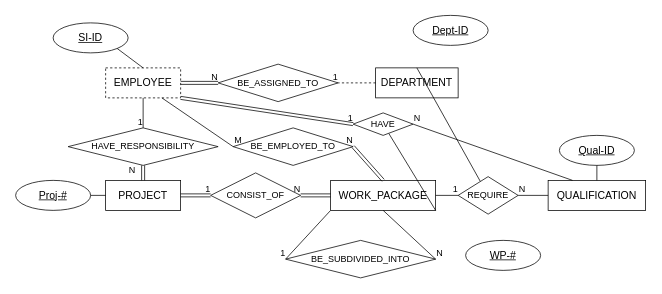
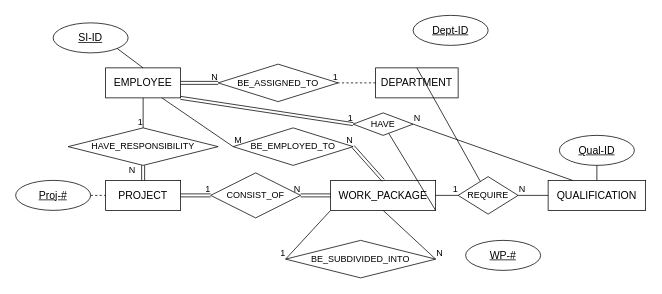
  <mxCell id="0" />
  <mxCell id="1" parent="0" />
  <mxCell id="2" value="&lt;font style=&quot;font-size: 14px&quot;&gt;PROJECT&lt;/font&gt;" style="whiteSpace=wrap;html=1;align=center;" parent="1" vertex="1"><mxGeometry x="140" y="240" width="100" height="40" as="geometry" /></mxCell>
  <mxCell id="3" value="&lt;span style=&quot;font-size: 14px&quot;&gt;WORK_PACKAGE&lt;/span&gt;" style="whiteSpace=wrap;html=1;align=center;" parent="1" vertex="1"><mxGeometry x="440" y="240" width="140" height="40" as="geometry" /></mxCell>
  <mxCell id="4" value="BE_SUBDIVIDED_INTO" style="shape=rhombus;perimeter=rhombusPerimeter;whiteSpace=wrap;html=1;align=center;" parent="1" vertex="1"><mxGeometry x="380" y="320" width="200" height="50" as="geometry" /></mxCell>
- <mxCell id="5" value="&lt;font style=&quot;font-size: 14px&quot;&gt;EMPLOYEE&lt;/font&gt;" style="whiteSpace=wrap;html=1;align=center;dashed=1;" parent="1" vertex="1"><mxGeometry x="140" y="90" width="100" height="40" as="geometry" /></mxCell>
+ <mxCell id="5" value="&lt;font style=&quot;font-size: 14px&quot;&gt;EMPLOYEE&lt;/font&gt;" style="whiteSpace=wrap;html=1;align=center;" parent="1" vertex="1"><mxGeometry x="140" y="90" width="100" height="40" as="geometry" /></mxCell>
  <mxCell id="6" value="&lt;font style=&quot;font-size: 14px&quot;&gt;QUALIFICATION&lt;/font&gt;" style="whiteSpace=wrap;html=1;align=center;" parent="1" vertex="1"><mxGeometry x="730" y="240" width="130" height="40" as="geometry" /></mxCell>
  <mxCell id="7" value="&lt;font style=&quot;font-size: 14px&quot;&gt;DEPARTMENT&lt;/font&gt;" style="whiteSpace=wrap;html=1;align=center;" parent="1" vertex="1"><mxGeometry x="500" y="90" width="110" height="40" as="geometry" /></mxCell>
  <mxCell id="8" value="&lt;span style=&quot;font-size: 14px&quot;&gt;Proj-#&lt;/span&gt;" style="ellipse;whiteSpace=wrap;html=1;align=center;fontStyle=4;" parent="1" vertex="1"><mxGeometry x="20" y="240" width="100" height="40" as="geometry" /></mxCell>
- <mxCell id="9" value="" style="endArrow=none;html=1;rounded=0;exitX=1;exitY=0.5;exitDx=0;exitDy=0;entryX=0;entryY=0.5;entryDx=0;entryDy=0;" parent="1" source="8" target="2" edge="1"><mxGeometry relative="1" as="geometry"><mxPoint x="550" y="280" as="sourcePoint" /><mxPoint x="710" y="280" as="targetPoint" /></mxGeometry></mxCell>
+ <mxCell id="9" value="" style="endArrow=none;html=1;rounded=0;exitX=1;exitY=0.5;exitDx=0;exitDy=0;entryX=0;entryY=0.5;entryDx=0;entryDy=0;dashed=1;" parent="1" source="8" target="2" edge="1"><mxGeometry relative="1" as="geometry"><mxPoint x="550" y="280" as="sourcePoint" /><mxPoint x="710" y="280" as="targetPoint" /></mxGeometry></mxCell>
  <mxCell id="10" value="&lt;span style=&quot;font-size: 14px&quot;&gt;WP-#&lt;/span&gt;" style="ellipse;whiteSpace=wrap;html=1;align=center;fontStyle=4;" parent="1" vertex="1"><mxGeometry x="620" y="320" width="100" height="40" as="geometry" /></mxCell>
  <mxCell id="11" value="" style="endArrow=none;html=1;rounded=0;exitX=1;exitY=1;exitDx=0;exitDy=0;" parent="1" source="3" target="28" edge="1"><mxGeometry relative="1" as="geometry"><mxPoint x="540" y="320" as="sourcePoint" /><mxPoint x="190" y="300" as="targetPoint" /></mxGeometry></mxCell>
  <mxCell id="12" value="CONSIST_OF" style="shape=rhombus;perimeter=rhombusPerimeter;whiteSpace=wrap;html=1;align=center;" parent="1" vertex="1"><mxGeometry x="280" y="230" width="120" height="60" as="geometry" /></mxCell>
  <mxCell id="13" value="" style="shape=link;html=1;rounded=0;exitX=1;exitY=0.5;exitDx=0;exitDy=0;entryX=0;entryY=0.5;entryDx=0;entryDy=0;" parent="1" source="2" target="12" edge="1"><mxGeometry relative="1" as="geometry"><mxPoint x="550" y="320" as="sourcePoint" /><mxPoint x="710" y="320" as="targetPoint" /></mxGeometry></mxCell>
  <mxCell id="14" value="1" style="resizable=0;html=1;align=right;verticalAlign=bottom;" parent="13" connectable="0" vertex="1"><mxGeometry x="1" relative="1" as="geometry" /></mxCell>
  <mxCell id="15" value="" style="shape=link;html=1;rounded=0;entryX=1;entryY=0.5;entryDx=0;entryDy=0;exitX=0;exitY=0.5;exitDx=0;exitDy=0;" parent="1" source="3" target="12" edge="1"><mxGeometry relative="1" as="geometry"><mxPoint x="750" y="320" as="sourcePoint" /><mxPoint x="910" y="320" as="targetPoint" /></mxGeometry></mxCell>
  <mxCell id="16" value="N" style="resizable=0;html=1;align=right;verticalAlign=bottom;" parent="15" connectable="0" vertex="1"><mxGeometry x="1" relative="1" as="geometry" /></mxCell>
  <mxCell id="17" value="" style="endArrow=none;html=1;rounded=0;exitX=0;exitY=1;exitDx=0;exitDy=0;entryX=0;entryY=0.5;entryDx=0;entryDy=0;" parent="1" source="3" target="4" edge="1"><mxGeometry relative="1" as="geometry"><mxPoint x="580" y="350" as="sourcePoint" /><mxPoint x="740" y="350" as="targetPoint" /></mxGeometry></mxCell>
  <mxCell id="18" value="1" style="resizable=0;html=1;align=right;verticalAlign=bottom;" parent="17" connectable="0" vertex="1"><mxGeometry x="1" relative="1" as="geometry" /></mxCell>
  <mxCell id="19" value="" style="endArrow=none;html=1;rounded=0;entryX=1;entryY=0.5;entryDx=0;entryDy=0;exitX=0.5;exitY=1;exitDx=0;exitDy=0;" parent="1" source="3" target="4" edge="1"><mxGeometry relative="1" as="geometry"><mxPoint x="780" y="320" as="sourcePoint" /><mxPoint x="940" y="320" as="targetPoint" /></mxGeometry></mxCell>
  <mxCell id="20" value="N" style="resizable=0;html=1;align=right;verticalAlign=bottom;" parent="19" connectable="0" vertex="1"><mxGeometry x="1" relative="1" as="geometry"><mxPoint x="10" as="offset" /></mxGeometry></mxCell>
  <mxCell id="21" value="&lt;span style=&quot;font-size: 14px&quot;&gt;SI-ID&lt;/span&gt;" style="ellipse;whiteSpace=wrap;html=1;align=center;fontStyle=4;" parent="1" vertex="1"><mxGeometry x="70" y="30" width="100" height="40" as="geometry" /></mxCell>
  <mxCell id="22" value="" style="endArrow=none;html=1;rounded=0;exitX=1;exitY=1;exitDx=0;exitDy=0;entryX=0.5;entryY=0;entryDx=0;entryDy=0;" parent="1" source="21" target="5" edge="1"><mxGeometry relative="1" as="geometry"><mxPoint x="125.355" y="254.142" as="sourcePoint" /><mxPoint x="150" y="270" as="targetPoint" /></mxGeometry></mxCell>
  <mxCell id="23" value="BE_EMPLOYED_TO" style="shape=rhombus;perimeter=rhombusPerimeter;whiteSpace=wrap;html=1;align=center;" parent="1" vertex="1"><mxGeometry x="310" y="170" width="160" height="50" as="geometry" /></mxCell>
  <mxCell id="24" value="" style="shape=link;html=1;rounded=0;entryX=1;entryY=0.5;entryDx=0;entryDy=0;exitX=0.5;exitY=0;exitDx=0;exitDy=0;" parent="1" source="3" target="23" edge="1"><mxGeometry relative="1" as="geometry"><mxPoint x="630" y="270" as="sourcePoint" /><mxPoint x="790" y="270" as="targetPoint" /></mxGeometry></mxCell>
  <mxCell id="25" value="N" style="resizable=0;html=1;align=right;verticalAlign=bottom;" parent="24" connectable="0" vertex="1"><mxGeometry x="1" relative="1" as="geometry" /></mxCell>
  <mxCell id="26" value="&lt;span style=&quot;font-size: 14px&quot;&gt;Qual-ID&lt;/span&gt;" style="ellipse;whiteSpace=wrap;html=1;align=center;fontStyle=4;" parent="1" vertex="1"><mxGeometry x="745" y="180" width="100" height="40" as="geometry" /></mxCell>
  <mxCell id="27" value="" style="endArrow=none;html=1;rounded=0;exitX=0.5;exitY=1;exitDx=0;exitDy=0;entryX=0.5;entryY=0;entryDx=0;entryDy=0;" parent="1" source="26" target="6" edge="1"><mxGeometry relative="1" as="geometry"><mxPoint x="285.233" y="104.191" as="sourcePoint" /><mxPoint x="310" y="140" as="targetPoint" /></mxGeometry></mxCell>
  <mxCell id="28" value="HAVE" style="shape=rhombus;perimeter=rhombusPerimeter;whiteSpace=wrap;html=1;align=center;" parent="1" vertex="1"><mxGeometry x="470" y="150" width="80" height="30" as="geometry" /></mxCell>
  <mxCell id="29" value="" style="shape=link;html=1;rounded=0;exitX=1;exitY=1;exitDx=0;exitDy=0;entryX=0;entryY=0.5;entryDx=0;entryDy=0;" parent="1" source="5" target="28" edge="1"><mxGeometry relative="1" as="geometry"><mxPoint x="250" y="270" as="sourcePoint" /><mxPoint x="290" y="270" as="targetPoint" /></mxGeometry></mxCell>
  <mxCell id="30" value="1" style="resizable=0;html=1;align=right;verticalAlign=bottom;" parent="29" connectable="0" vertex="1"><mxGeometry x="1" relative="1" as="geometry" /></mxCell>
  <mxCell id="31" value="" style="endArrow=none;html=1;rounded=0;entryX=1;entryY=0.5;entryDx=0;entryDy=0;exitX=0.25;exitY=0;exitDx=0;exitDy=0;" parent="1" source="6" target="28" edge="1"><mxGeometry relative="1" as="geometry"><mxPoint x="520" y="290" as="sourcePoint" /><mxPoint x="590" y="355" as="targetPoint" /></mxGeometry></mxCell>
  <mxCell id="32" value="N" style="resizable=0;html=1;align=right;verticalAlign=bottom;" parent="31" connectable="0" vertex="1"><mxGeometry x="1" relative="1" as="geometry"><mxPoint x="10" as="offset" /></mxGeometry></mxCell>
  <mxCell id="33" value="&lt;span style=&quot;font-size: 14px&quot;&gt;Dept-ID&lt;/span&gt;" style="ellipse;whiteSpace=wrap;html=1;align=center;fontStyle=4;" parent="1" vertex="1"><mxGeometry x="550" y="20" width="100" height="40" as="geometry" /></mxCell>
  <mxCell id="34" value="" style="endArrow=none;html=1;rounded=0;exitX=0.5;exitY=0;exitDx=0;exitDy=0;" parent="1" source="7" target="40" edge="1"><mxGeometry relative="1" as="geometry"><mxPoint x="810" y="350" as="sourcePoint" /><mxPoint x="970" y="350" as="targetPoint" /></mxGeometry></mxCell>
  <mxCell id="35" value="BE_ASSIGNED_TO" style="shape=rhombus;perimeter=rhombusPerimeter;whiteSpace=wrap;html=1;align=center;" parent="1" vertex="1"><mxGeometry x="290" y="85" width="160" height="50" as="geometry" /></mxCell>
  <mxCell id="36" value="" style="shape=link;html=1;rounded=0;entryX=0;entryY=0.5;entryDx=0;entryDy=0;exitX=1;exitY=0.5;exitDx=0;exitDy=0;" parent="1" source="5" target="35" edge="1"><mxGeometry relative="1" as="geometry"><mxPoint x="450" y="270" as="sourcePoint" /><mxPoint x="410" y="270" as="targetPoint" /></mxGeometry></mxCell>
  <mxCell id="37" value="N" style="resizable=0;html=1;align=right;verticalAlign=bottom;" parent="36" connectable="0" vertex="1"><mxGeometry x="1" relative="1" as="geometry" /></mxCell>
  <mxCell id="38" value="" style="endArrow=none;html=1;rounded=0;entryX=1;entryY=0.5;entryDx=0;entryDy=0;exitX=0;exitY=0.5;exitDx=0;exitDy=0;dashed=1;" parent="1" source="7" target="35" edge="1"><mxGeometry relative="1" as="geometry"><mxPoint x="700" y="170" as="sourcePoint" /><mxPoint x="860" y="170" as="targetPoint" /></mxGeometry></mxCell>
  <mxCell id="39" value="1" style="resizable=0;html=1;align=right;verticalAlign=bottom;" parent="38" connectable="0" vertex="1"><mxGeometry x="1" relative="1" as="geometry" /></mxCell>
  <mxCell id="40" value="REQUIRE" style="shape=rhombus;perimeter=rhombusPerimeter;whiteSpace=wrap;html=1;align=center;" parent="1" vertex="1"><mxGeometry x="610" y="235" width="80" height="50" as="geometry" /></mxCell>
  <mxCell id="41" value="" style="endArrow=none;html=1;rounded=0;exitX=1;exitY=0.5;exitDx=0;exitDy=0;entryX=0;entryY=0.5;entryDx=0;entryDy=0;" parent="1" source="3" target="40" edge="1"><mxGeometry relative="1" as="geometry"><mxPoint x="750" y="360" as="sourcePoint" /><mxPoint x="910" y="360" as="targetPoint" /></mxGeometry></mxCell>
  <mxCell id="42" value="1" style="resizable=0;html=1;align=right;verticalAlign=bottom;" parent="41" connectable="0" vertex="1"><mxGeometry x="1" relative="1" as="geometry" /></mxCell>
  <mxCell id="43" value="" style="endArrow=none;html=1;rounded=0;entryX=1;entryY=0.5;entryDx=0;entryDy=0;exitX=0;exitY=0.5;exitDx=0;exitDy=0;" parent="1" source="6" target="40" edge="1"><mxGeometry relative="1" as="geometry"><mxPoint x="750" y="360" as="sourcePoint" /><mxPoint x="910" y="360" as="targetPoint" /></mxGeometry></mxCell>
  <mxCell id="44" value="N" style="resizable=0;html=1;align=right;verticalAlign=bottom;" parent="43" connectable="0" vertex="1"><mxGeometry x="1" relative="1" as="geometry"><mxPoint x="10" as="offset" /></mxGeometry></mxCell>
  <mxCell id="45" value="HAVE_RESPONSIBILITY" style="shape=rhombus;perimeter=rhombusPerimeter;whiteSpace=wrap;html=1;align=center;" parent="1" vertex="1"><mxGeometry x="90" y="170" width="200" height="50" as="geometry" /></mxCell>
  <mxCell id="46" value="" style="endArrow=none;html=1;rounded=0;exitX=0.5;exitY=1;exitDx=0;exitDy=0;entryX=0.5;entryY=0;entryDx=0;entryDy=0;" parent="1" source="5" target="45" edge="1"><mxGeometry relative="1" as="geometry"><mxPoint x="500" y="320" as="sourcePoint" /><mxPoint x="660" y="320" as="targetPoint" /></mxGeometry></mxCell>
  <mxCell id="47" value="1" style="resizable=0;html=1;align=right;verticalAlign=bottom;" parent="46" connectable="0" vertex="1"><mxGeometry x="1" relative="1" as="geometry" /></mxCell>
  <mxCell id="48" value="" style="shape=link;html=1;rounded=0;entryX=0.5;entryY=1;entryDx=0;entryDy=0;exitX=0.5;exitY=0;exitDx=0;exitDy=0;" parent="1" source="2" target="45" edge="1"><mxGeometry relative="1" as="geometry"><mxPoint x="500" y="320" as="sourcePoint" /><mxPoint x="660" y="320" as="targetPoint" /></mxGeometry></mxCell>
  <mxCell id="49" value="N" style="resizable=0;html=1;align=right;verticalAlign=bottom;" parent="48" connectable="0" vertex="1"><mxGeometry x="1" relative="1" as="geometry"><mxPoint x="-10" y="15" as="offset" /></mxGeometry></mxCell>
  <mxCell id="50" value="" style="endArrow=none;html=1;rounded=0;entryX=0.75;entryY=1;entryDx=0;entryDy=0;exitX=0;exitY=0.5;exitDx=0;exitDy=0;" edge="1" parent="1" source="23" target="5"><mxGeometry relative="1" as="geometry"><mxPoint x="160" y="290" as="sourcePoint" /><mxPoint x="320" y="290" as="targetPoint" /></mxGeometry></mxCell>
  <mxCell id="51" value="M" style="resizable=0;html=1;align=left;verticalAlign=bottom;" connectable="0" vertex="1" parent="50"><mxGeometry x="-1" relative="1" as="geometry" /></mxCell>
